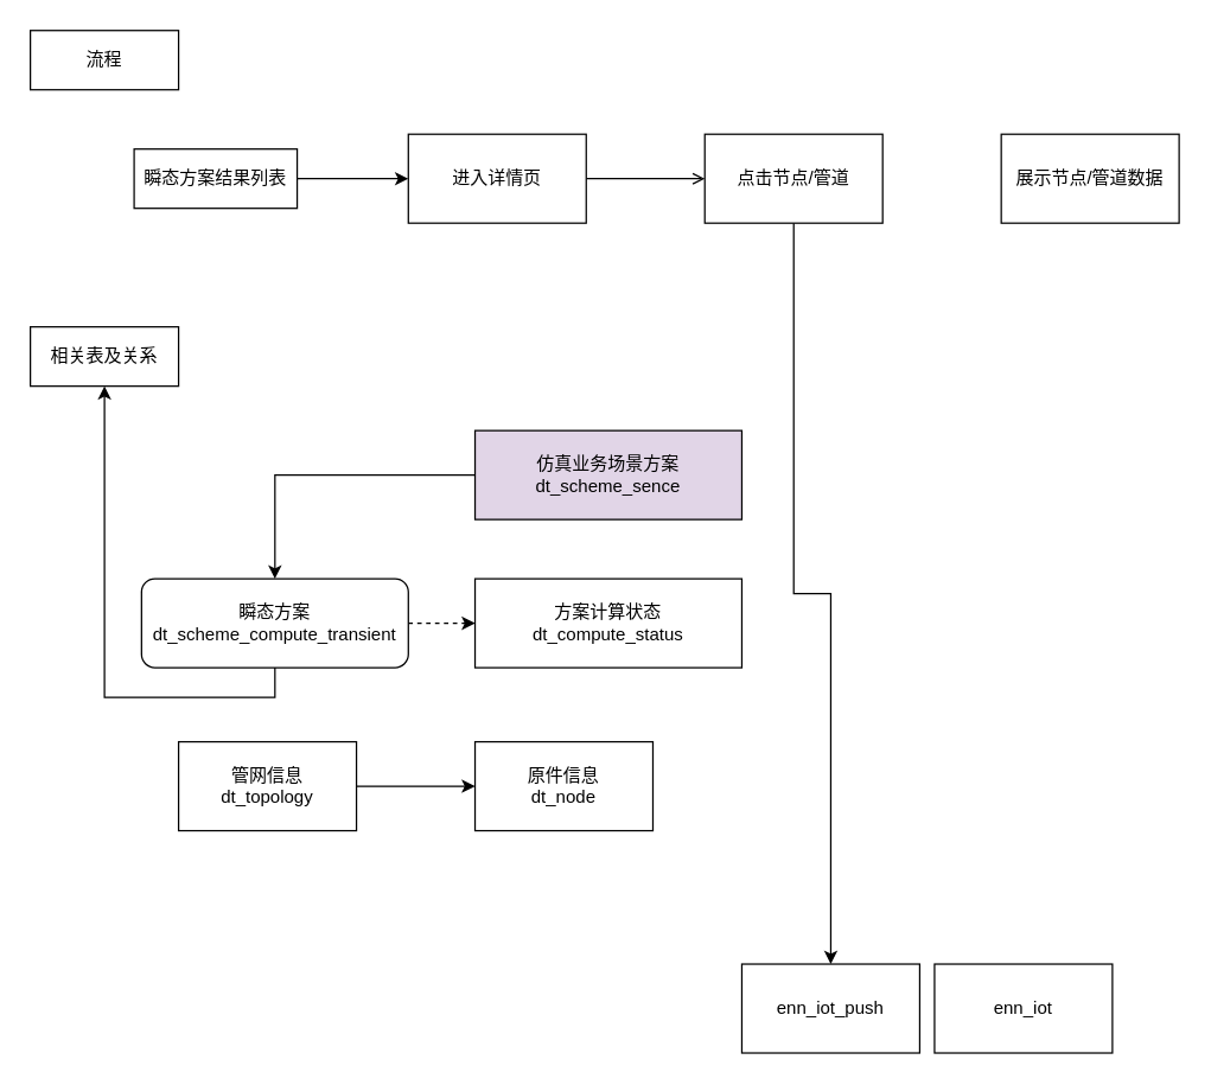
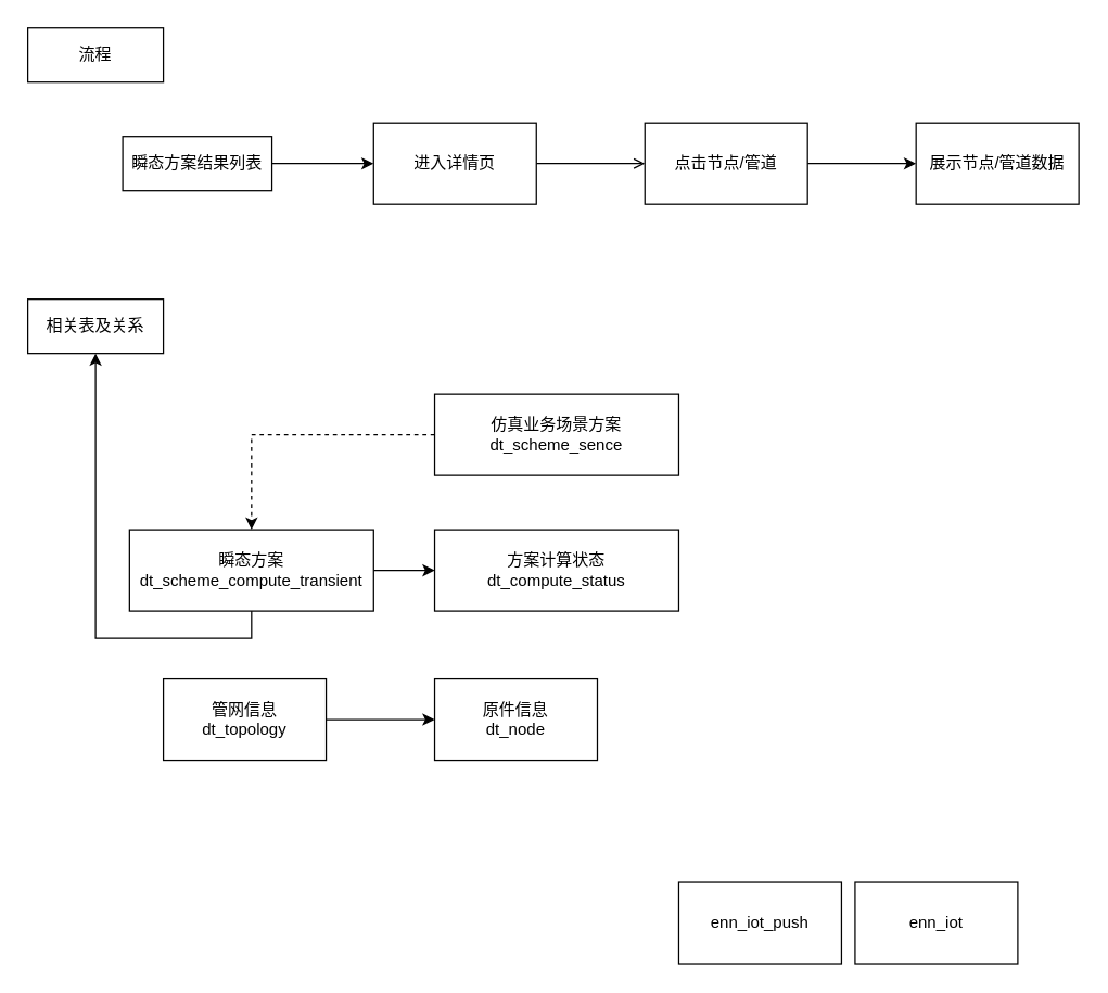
  <mxCell id="0" />
  <mxCell id="1" parent="0" />
  <mxCell id="2" value="相关表及关系" style="rounded=0;whiteSpace=wrap;html=1;" vertex="1" parent="1"><mxGeometry x="20" y="220" width="100" height="40" as="geometry" /></mxCell>
  <mxCell id="3" value="流程" style="rounded=0;whiteSpace=wrap;html=1;" vertex="1" parent="1"><mxGeometry x="20" y="20" width="100" height="40" as="geometry" /></mxCell>
  <mxCell id="4" value="" style="edgeStyle=orthogonalEdgeStyle;rounded=0;orthogonalLoop=1;jettySize=auto;html=1;" edge="1" parent="1" source="5" target="7"><mxGeometry relative="1" as="geometry" /></mxCell>
  <mxCell id="5" value="瞬态方案结果列表" style="rounded=0;whiteSpace=wrap;html=1;" vertex="1" parent="1"><mxGeometry x="90" y="100" width="110" height="40" as="geometry" /></mxCell>
  <mxCell id="6" value="" style="edgeStyle=orthogonalEdgeStyle;rounded=0;orthogonalLoop=1;jettySize=auto;html=1;endArrow=open;" edge="1" parent="1" source="7" target="9"><mxGeometry relative="1" as="geometry" /></mxCell>
  <mxCell id="7" value="进入详情页" style="whiteSpace=wrap;html=1;rounded=0;" vertex="1" parent="1"><mxGeometry x="275" y="90" width="120" height="60" as="geometry" /></mxCell>
- <mxCell id="8" value="" style="edgeStyle=orthogonalEdgeStyle;rounded=0;orthogonalLoop=1;jettySize=auto;html=1;" edge="1" parent="1" source="9" target="14"><mxGeometry relative="1" as="geometry" /></mxCell>
+ <mxCell id="8" value="" style="edgeStyle=orthogonalEdgeStyle;rounded=0;orthogonalLoop=1;jettySize=auto;html=1;" edge="1" parent="1" source="9" target="10"><mxGeometry relative="1" as="geometry" /></mxCell>
  <mxCell id="9" value="点击节点/管道" style="whiteSpace=wrap;html=1;rounded=0;" vertex="1" parent="1"><mxGeometry x="475" y="90" width="120" height="60" as="geometry" /></mxCell>
  <mxCell id="10" value="展示节点/管道数据" style="whiteSpace=wrap;html=1;rounded=0;" vertex="1" parent="1"><mxGeometry x="675" y="90" width="120" height="60" as="geometry" /></mxCell>
  <mxCell id="11" value="原件信息&lt;br&gt;dt_node" style="rounded=0;whiteSpace=wrap;html=1;" vertex="1" parent="1"><mxGeometry x="320" y="500" width="120" height="60" as="geometry" /></mxCell>
  <mxCell id="12" style="edgeStyle=orthogonalEdgeStyle;rounded=0;orthogonalLoop=1;jettySize=auto;html=1;exitX=1;exitY=0.5;exitDx=0;exitDy=0;entryX=0;entryY=0.5;entryDx=0;entryDy=0;" edge="1" parent="1" source="13" target="11"><mxGeometry relative="1" as="geometry" /></mxCell>
  <mxCell id="13" value="管网信息&lt;br&gt;dt_topology" style="rounded=0;whiteSpace=wrap;html=1;" vertex="1" parent="1"><mxGeometry x="120" y="500" width="120" height="60" as="geometry" /></mxCell>
  <mxCell id="14" value="enn_iot_push" style="rounded=0;whiteSpace=wrap;html=1;" vertex="1" parent="1"><mxGeometry x="500" y="650" width="120" height="60" as="geometry" /></mxCell>
  <mxCell id="15" value="enn_iot" style="rounded=0;whiteSpace=wrap;html=1;" vertex="1" parent="1"><mxGeometry x="630" y="650" width="120" height="60" as="geometry" /></mxCell>
- <mxCell id="16" style="edgeStyle=orthogonalEdgeStyle;rounded=0;orthogonalLoop=1;jettySize=auto;html=1;exitX=0;exitY=0.5;exitDx=0;exitDy=0;entryX=0.5;entryY=0;entryDx=0;entryDy=0;" edge="1" parent="1" source="17" target="20"><mxGeometry relative="1" as="geometry" /></mxCell>
- <mxCell id="17" value="仿真业务场景方案&lt;br&gt;dt_scheme_sence" style="rounded=0;whiteSpace=wrap;html=1;fillColor=#e1d5e7;" vertex="1" parent="1"><mxGeometry x="320" y="290" width="180" height="60" as="geometry" /></mxCell>
- <mxCell id="18" style="edgeStyle=orthogonalEdgeStyle;rounded=0;orthogonalLoop=1;jettySize=auto;html=1;exitX=1;exitY=0.5;exitDx=0;exitDy=0;entryX=0;entryY=0.5;entryDx=0;entryDy=0;dashed=1;" edge="1" parent="1" source="20" target="21"><mxGeometry relative="1" as="geometry" /></mxCell>
+ <mxCell id="16" style="edgeStyle=orthogonalEdgeStyle;rounded=0;orthogonalLoop=1;jettySize=auto;html=1;exitX=0;exitY=0.5;exitDx=0;exitDy=0;entryX=0.5;entryY=0;entryDx=0;entryDy=0;dashed=1;" edge="1" parent="1" source="17" target="20"><mxGeometry relative="1" as="geometry" /></mxCell>
+ <mxCell id="17" value="仿真业务场景方案&lt;br&gt;dt_scheme_sence" style="rounded=0;whiteSpace=wrap;html=1;" vertex="1" parent="1"><mxGeometry x="320" y="290" width="180" height="60" as="geometry" /></mxCell>
+ <mxCell id="18" style="edgeStyle=orthogonalEdgeStyle;rounded=0;orthogonalLoop=1;jettySize=auto;html=1;exitX=1;exitY=0.5;exitDx=0;exitDy=0;entryX=0;entryY=0.5;entryDx=0;entryDy=0;" edge="1" parent="1" source="20" target="21"><mxGeometry relative="1" as="geometry" /></mxCell>
  <mxCell id="19" style="edgeStyle=orthogonalEdgeStyle;rounded=0;orthogonalLoop=1;jettySize=auto;html=1;exitX=0.5;exitY=1;exitDx=0;exitDy=0;" edge="1" parent="1" source="20" target="2"><mxGeometry relative="1" as="geometry" /></mxCell>
- <mxCell id="20" value="瞬态方案&lt;br&gt;dt_scheme_compute_transient" style="whiteSpace=wrap;html=1;rounded=1;" vertex="1" parent="1"><mxGeometry x="95" y="390" width="180" height="60" as="geometry" /></mxCell>
+ <mxCell id="20" value="瞬态方案&lt;br&gt;dt_scheme_compute_transient" style="rounded=0;whiteSpace=wrap;html=1;" vertex="1" parent="1"><mxGeometry x="95" y="390" width="180" height="60" as="geometry" /></mxCell>
  <mxCell id="21" value="方案计算状态&lt;br&gt;dt_compute_status" style="rounded=0;whiteSpace=wrap;html=1;" vertex="1" parent="1"><mxGeometry x="320" y="390" width="180" height="60" as="geometry" /></mxCell>
